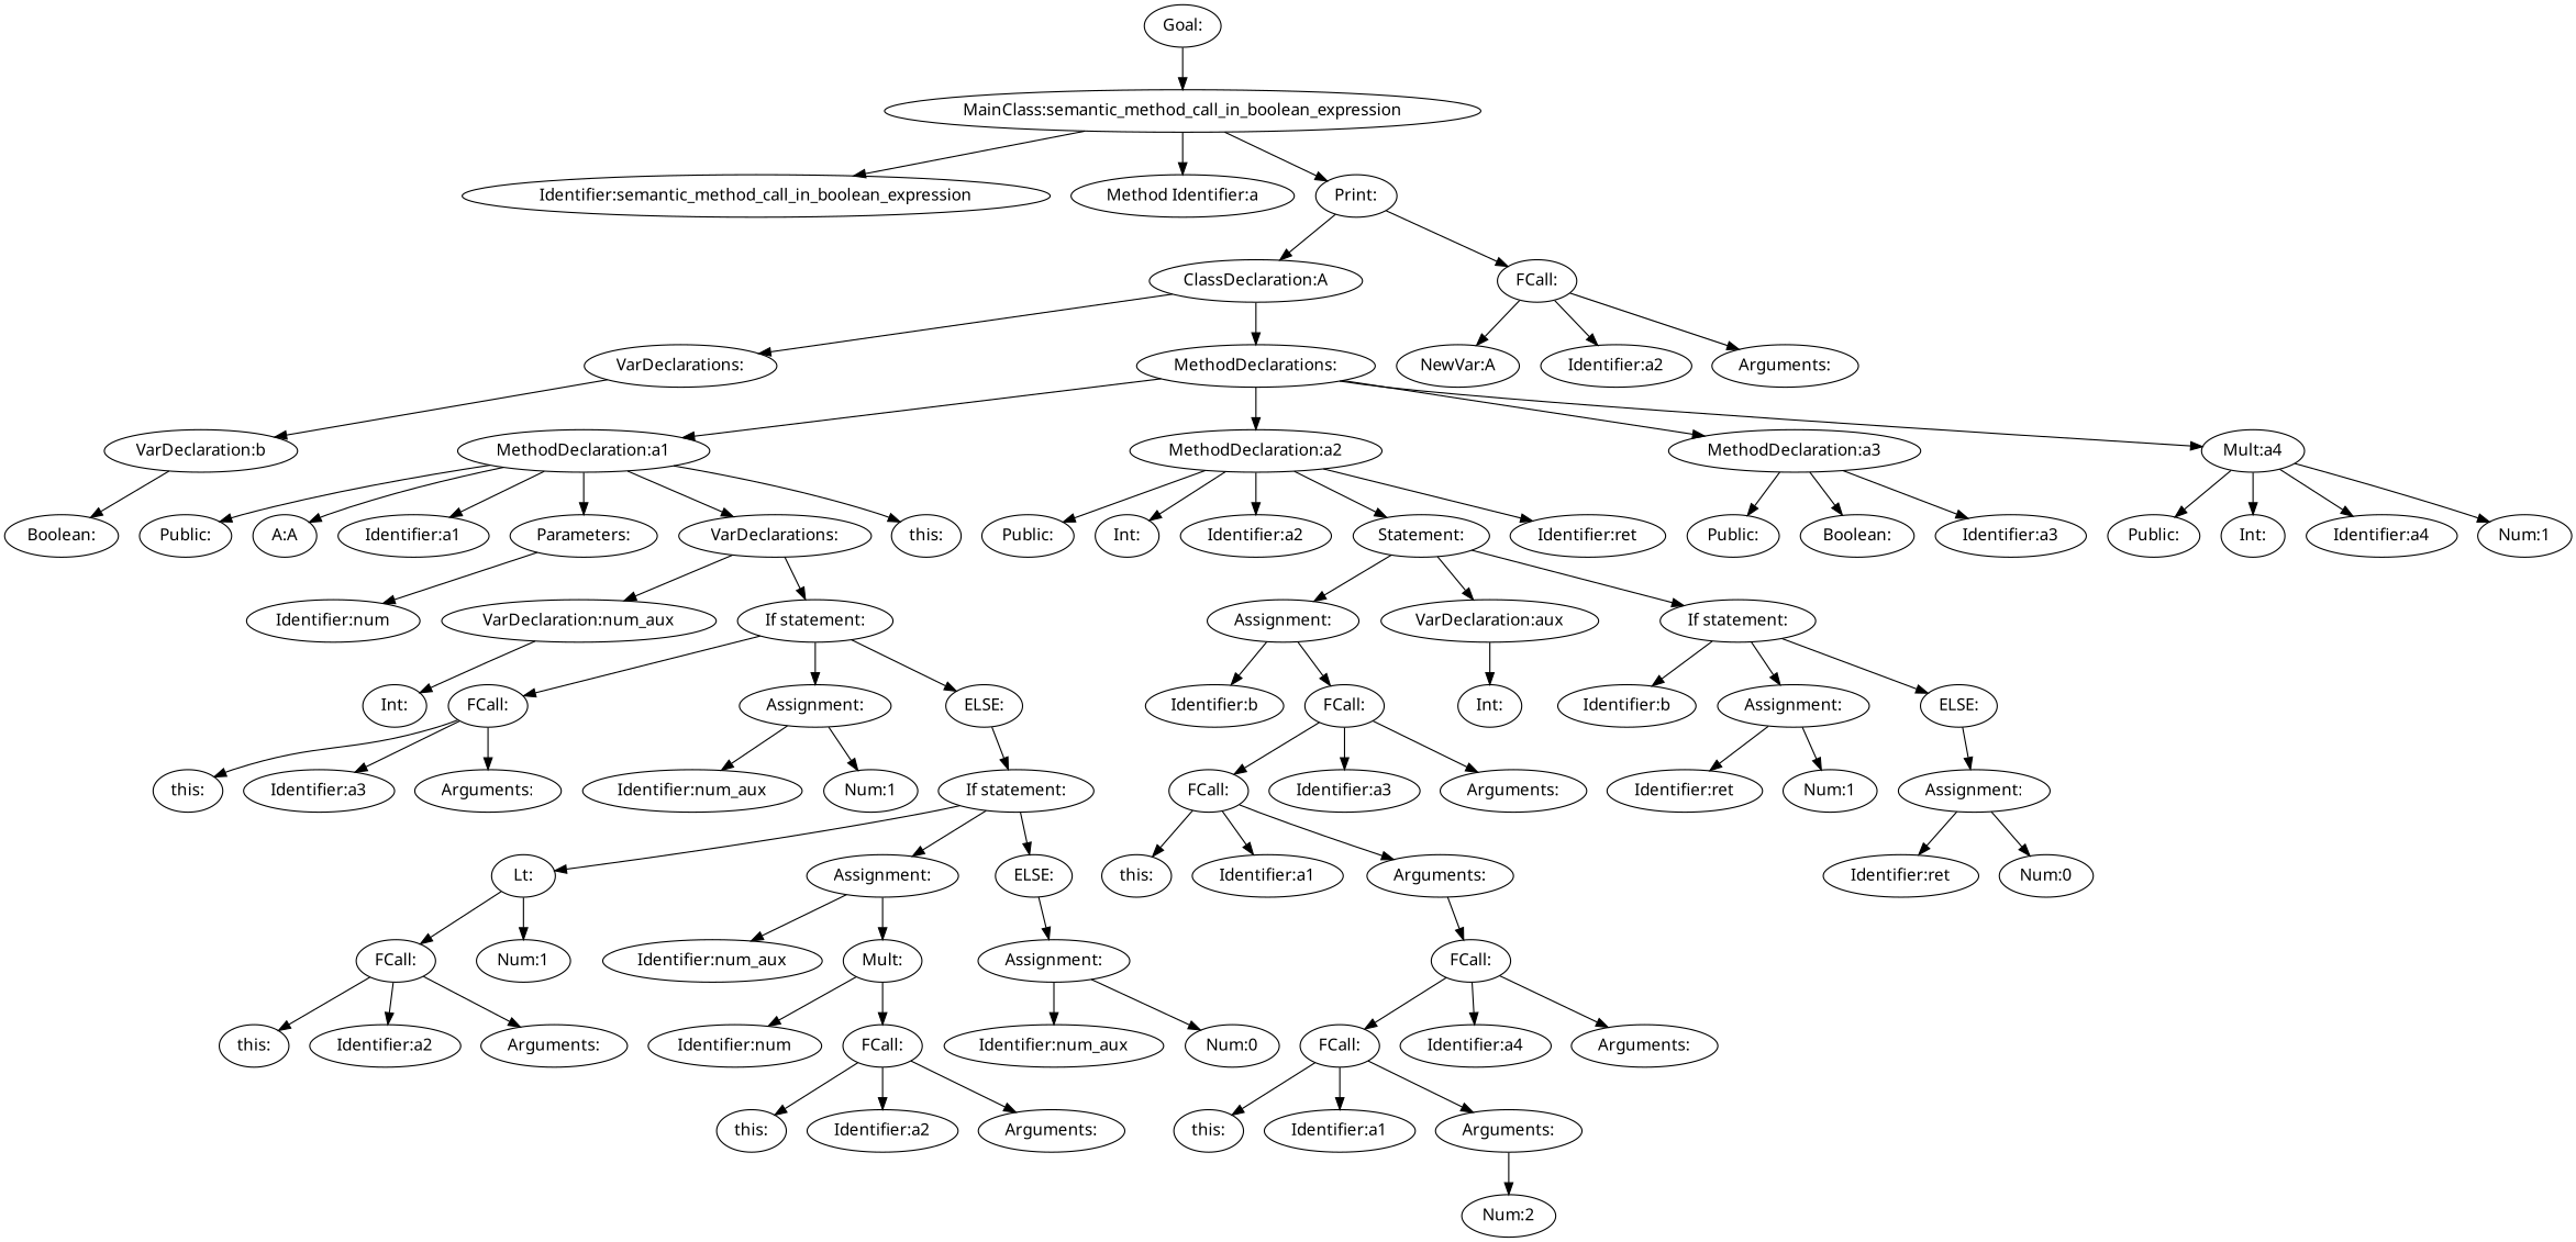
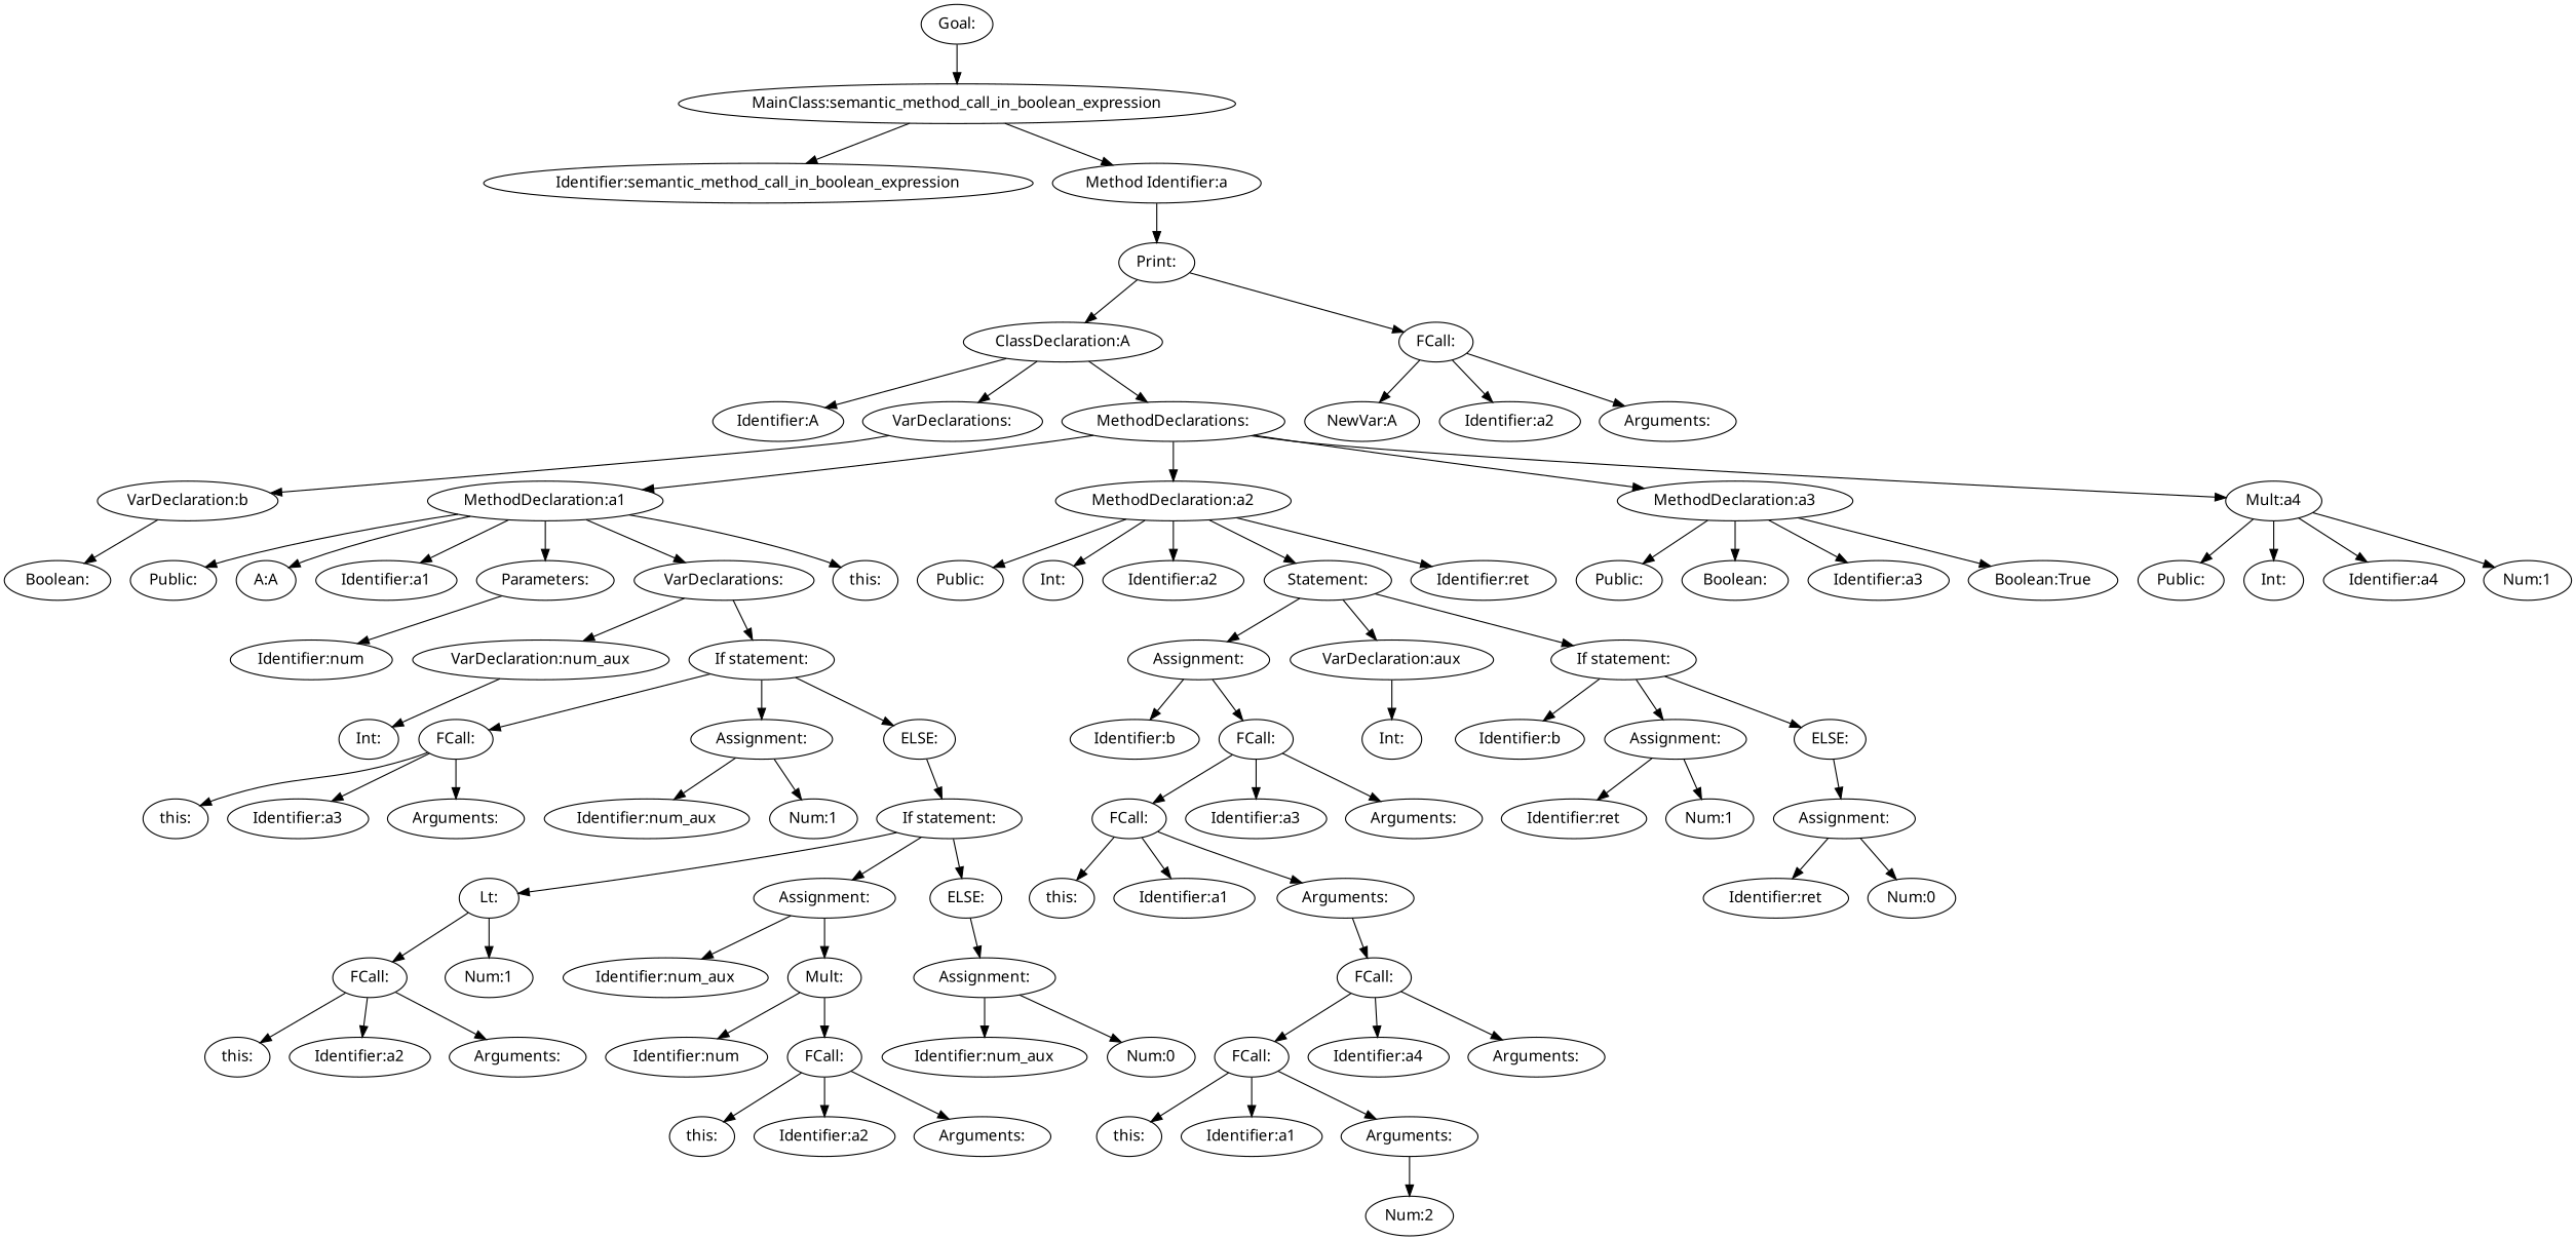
  digraph {
    fontname="Noto Sans"
    node [fontname="Noto Sans"]
    edge [fontname="Noto Sans"]
    n1 [label="Goal:"]
    n2 [label="MainClass:semantic_method_call_in_boolean_expression"]
    n3 [label="Identifier:semantic_method_call_in_boolean_expression"]
    n4 [label="Method Identifier:a"]
    n5 [label="Print:"]
    n6 [label="ClassDeclaration:A"]
+   n7 [label="Identifier:A"]
    n8 [label="VarDeclarations:"]
    n9 [label="MethodDeclarations:"]
    n10 [label="FCall:"]
    n11 [label="NewVar:A"]
    n12 [label="Identifier:a2"]
    n13 [label="Arguments:"]
    n14 [label="VarDeclaration:b"]
    n15 [label="MethodDeclaration:a1"]
    n16 [label="MethodDeclaration:a2"]
    n17 [label="MethodDeclaration:a3"]
    n18 [label="Mult:a4"]
    n19 [label="Boolean:"]
    n20 [label="Public:"]
    n21 [label="A:A"]
    n22 [label="Identifier:a1"]
    n23 [label="Parameters:"]
    n24 [label="VarDeclarations:"]
    n25 [label="this:"]
    n26 [label="Public:"]
    n27 [label="Int:"]
    n28 [label="Identifier:a2"]
    n29 [label="Statement:"]
    n30 [label="Identifier:ret"]
    n31 [label="Public:"]
    n32 [label="Boolean:"]
    n33 [label="Identifier:a3"]
+   n34 [label="Boolean:True"]
    n35 [label="Public:"]
    n36 [label="Int:"]
    n37 [label="Identifier:a4"]
    n38 [label="Num:1"]
    n39 [label="Identifier:num"]
    n40 [label="VarDeclaration:num_aux"]
    n41 [label="If statement:"]
    n42 [label="Int:"]
    n43 [label="FCall:"]
    n44 [label="Assignment:"]
    n45 [label="ELSE:"]
    n46 [label="this:"]
    n47 [label="Identifier:a3"]
    n48 [label="Arguments:"]
    n49 [label="Identifier:num_aux"]
    n50 [label="Num:1"]
    n51 [label="If statement:"]
    n52 [label="Lt:"]
    n53 [label="Assignment:"]
    n54 [label="ELSE:"]
    n55 [label="FCall:"]
    n56 [label="Num:1"]
    n57 [label="Identifier:num_aux"]
    n58 [label="Mult:"]
    n59 [label="Assignment:"]
    n60 [label="this:"]
    n61 [label="Identifier:a2"]
    n62 [label="Arguments:"]
    n63 [label="Identifier:num"]
    n64 [label="FCall:"]
    n65 [label="this:"]
    n66 [label="Identifier:a2"]
    n67 [label="Arguments:"]
    n68 [label="Identifier:num_aux"]
    n69 [label="Num:0"]
    n70 [label="Assignment:"]
    n71 [label="VarDeclaration:aux"]
    n72 [label="If statement:"]
    n73 [label="Identifier:b"]
    n74 [label="FCall:"]
    n75 [label="Int:"]
    n76 [label="Identifier:b"]
    n77 [label="Assignment:"]
    n78 [label="ELSE:"]
    n79 [label="FCall:"]
    n80 [label="Identifier:a3"]
    n81 [label="Arguments:"]
    n82 [label="this:"]
    n83 [label="Identifier:a1"]
    n84 [label="Arguments:"]
    n85 [label="FCall:"]
    n86 [label="FCall:"]
    n87 [label="Identifier:a4"]
    n88 [label="Arguments:"]
    n89 [label="this:"]
    n90 [label="Identifier:a1"]
    n91 [label="Arguments:"]
    n92 [label="Num:2"]
    n93 [label="Identifier:ret"]
    n94 [label="Num:1"]
    n95 [label="Assignment:"]
    n96 [label="Identifier:ret"]
    n97 [label="Num:0"]
    n1 -> n2
    n2 -> n3
    n2 -> n4
-   n2 -> n5
+   n4 -> n5
    n5 -> n6
    n5 -> n10
+   n6 -> n7
    n6 -> n8
    n6 -> n9
    n8 -> n14
    n9 -> n15
    n9 -> n16
    n9 -> n17
    n9 -> n18
    n10 -> n11
    n10 -> n12
    n10 -> n13
    n14 -> n19
    n15 -> n20
    n15 -> n21
    n15 -> n22
    n15 -> n23
    n15 -> n24
    n15 -> n25
    n16 -> n26
    n16 -> n27
    n16 -> n28
    n16 -> n29
    n16 -> n30
    n17 -> n31
    n17 -> n32
    n17 -> n33
+   n17 -> n34
    n18 -> n35
    n18 -> n36
    n18 -> n37
    n18 -> n38
    n23 -> n39
    n24 -> n40
    n24 -> n41
    n29 -> n70
    n29 -> n71
    n29 -> n72
    n40 -> n42
    n41 -> n43
    n41 -> n44
    n41 -> n45
    n43 -> n46
    n43 -> n47
    n43 -> n48
    n44 -> n49
    n44 -> n50
    n45 -> n51
    n51 -> n52
    n51 -> n53
    n51 -> n54
    n52 -> n55
    n52 -> n56
    n53 -> n57
    n53 -> n58
    n54 -> n59
    n55 -> n60
    n55 -> n61
    n55 -> n62
    n58 -> n63
    n58 -> n64
    n59 -> n68
    n59 -> n69
    n64 -> n65
    n64 -> n66
    n64 -> n67
    n70 -> n73
    n70 -> n74
    n71 -> n75
    n72 -> n76
    n72 -> n77
    n72 -> n78
    n74 -> n79
    n74 -> n80
    n74 -> n81
    n77 -> n93
    n77 -> n94
    n78 -> n95
    n79 -> n82
    n79 -> n83
    n79 -> n84
    n84 -> n85
    n85 -> n86
    n85 -> n87
    n85 -> n88
    n86 -> n89
    n86 -> n90
    n86 -> n91
    n91 -> n92
    n95 -> n96
    n95 -> n97
  }
